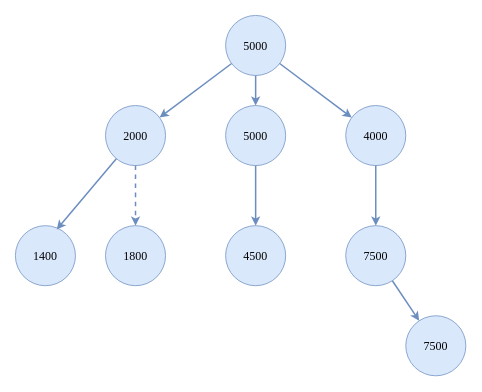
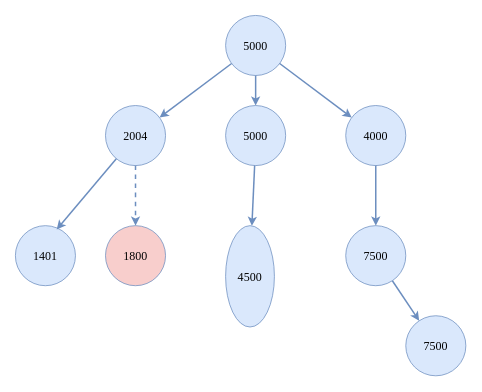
  <mxCell id="0" />
  <mxCell id="1" parent="0" />
  <mxCell id="2" value="5000" style="ellipse;whiteSpace=wrap;html=1;aspect=fixed;rounded=1;shadow=0;strokeColor=#6c8ebf;strokeWidth=1;fontFamily=Ubuntu;fontSize=16;fontStyle=0;fillColor=#dae8fc;" vertex="1" parent="1"><mxGeometry x="300" y="20" width="80" height="80" as="geometry" /></mxCell>
- <mxCell id="3" value="2000" style="ellipse;whiteSpace=wrap;html=1;aspect=fixed;rounded=1;shadow=0;strokeColor=#6c8ebf;strokeWidth=1;fontFamily=Ubuntu;fontSize=16;fontStyle=0;fillColor=#dae8fc;" vertex="1" parent="1"><mxGeometry x="140" y="140" width="80" height="80" as="geometry" /></mxCell>
+ <mxCell id="3" value="2004" style="ellipse;whiteSpace=wrap;html=1;aspect=fixed;rounded=1;shadow=0;strokeColor=#6c8ebf;strokeWidth=1;fontFamily=Ubuntu;fontSize=16;fontStyle=0;fillColor=#dae8fc;" vertex="1" parent="1"><mxGeometry x="140" y="140" width="80" height="80" as="geometry" /></mxCell>
  <mxCell id="4" value="5000" style="ellipse;whiteSpace=wrap;html=1;aspect=fixed;rounded=1;shadow=0;strokeColor=#6c8ebf;strokeWidth=1;fontFamily=Ubuntu;fontSize=16;fontStyle=0;fillColor=#dae8fc;" vertex="1" parent="1"><mxGeometry x="300" y="140" width="80" height="80" as="geometry" /></mxCell>
  <mxCell id="5" value="4000" style="ellipse;whiteSpace=wrap;html=1;aspect=fixed;rounded=1;shadow=0;strokeColor=#6c8ebf;strokeWidth=1;fontFamily=Ubuntu;fontSize=16;fontStyle=0;fillColor=#dae8fc;" vertex="1" parent="1"><mxGeometry x="460" y="140" width="80" height="80" as="geometry" /></mxCell>
  <mxCell id="6" value="" style="endArrow=classic;html=1;rounded=1;shadow=0;strokeColor=#6c8ebf;strokeWidth=2;fontFamily=Ubuntu;fontSize=14;fontStyle=0;fillColor=#dae8fc;" edge="1" parent="1" source="2" target="5"><mxGeometry width="50" height="50" relative="1" as="geometry"><mxPoint x="340" y="230" as="sourcePoint" /><mxPoint x="390" y="180" as="targetPoint" /></mxGeometry></mxCell>
  <mxCell id="7" value="" style="endArrow=classic;html=1;rounded=1;shadow=0;strokeColor=#6c8ebf;strokeWidth=2;fontFamily=Ubuntu;fontSize=14;fontStyle=0;fillColor=#dae8fc;" edge="1" parent="1" source="2" target="3"><mxGeometry width="50" height="50" relative="1" as="geometry"><mxPoint x="340" y="230" as="sourcePoint" /><mxPoint x="390" y="180" as="targetPoint" /></mxGeometry></mxCell>
  <mxCell id="8" value="" style="endArrow=classic;html=1;rounded=1;shadow=0;strokeColor=#6c8ebf;strokeWidth=2;fontFamily=Ubuntu;fontSize=14;fontStyle=0;fillColor=#dae8fc;exitX=0.5;exitY=1;exitDx=0;exitDy=0;" edge="1" parent="1" source="2" target="4"><mxGeometry width="50" height="50" relative="1" as="geometry"><mxPoint x="340" y="230" as="sourcePoint" /><mxPoint x="390" y="180" as="targetPoint" /></mxGeometry></mxCell>
- <mxCell id="9" value="1400" style="ellipse;whiteSpace=wrap;html=1;aspect=fixed;rounded=1;shadow=0;strokeColor=#6c8ebf;strokeWidth=1;fontFamily=Ubuntu;fontSize=16;fontStyle=0;fillColor=#dae8fc;" vertex="1" parent="1"><mxGeometry x="20" y="300" width="80" height="80" as="geometry" /></mxCell>
- <mxCell id="10" value="1800" style="ellipse;whiteSpace=wrap;html=1;aspect=fixed;rounded=1;shadow=0;strokeColor=#6c8ebf;strokeWidth=1;fontFamily=Ubuntu;fontSize=16;fontStyle=0;fillColor=#dae8fc;" vertex="1" parent="1"><mxGeometry x="140" y="300" width="80" height="80" as="geometry" /></mxCell>
+ <mxCell id="9" value="1401" style="ellipse;whiteSpace=wrap;html=1;aspect=fixed;rounded=1;shadow=0;strokeColor=#6c8ebf;strokeWidth=1;fontFamily=Ubuntu;fontSize=16;fontStyle=0;fillColor=#dae8fc;" vertex="1" parent="1"><mxGeometry x="20" y="300" width="80" height="80" as="geometry" /></mxCell>
+ <mxCell id="10" value="1800" style="ellipse;whiteSpace=wrap;html=1;aspect=fixed;rounded=1;shadow=0;strokeColor=#6c8ebf;strokeWidth=1;fontFamily=Ubuntu;fontSize=16;fontStyle=0;fillColor=#f8cecc;" vertex="1" parent="1"><mxGeometry x="140" y="300" width="80" height="80" as="geometry" /></mxCell>
  <mxCell id="11" value="" style="endArrow=classic;html=1;rounded=1;shadow=0;strokeColor=#6c8ebf;strokeWidth=2;fontFamily=Ubuntu;fontSize=14;fontStyle=0;fillColor=#dae8fc;entryX=0.5;entryY=0;entryDx=0;entryDy=0;dashed=1;" edge="1" parent="1" source="3" target="10"><mxGeometry width="50" height="50" relative="1" as="geometry"><mxPoint x="340" y="230" as="sourcePoint" /><mxPoint x="390" y="180" as="targetPoint" /></mxGeometry></mxCell>
  <mxCell id="12" value="" style="endArrow=classic;html=1;rounded=1;shadow=0;strokeColor=#6c8ebf;strokeWidth=2;fontFamily=Ubuntu;fontSize=14;fontStyle=0;fillColor=#dae8fc;entryX=0.688;entryY=0.063;entryDx=0;entryDy=0;entryPerimeter=0;" edge="1" parent="1" source="3" target="9"><mxGeometry width="50" height="50" relative="1" as="geometry"><mxPoint x="190" y="230" as="sourcePoint" /><mxPoint x="190" y="310" as="targetPoint" /></mxGeometry></mxCell>
- <mxCell id="13" value="4500" style="ellipse;whiteSpace=wrap;html=1;aspect=fixed;rounded=1;shadow=0;strokeColor=#6c8ebf;strokeWidth=1;fontFamily=Ubuntu;fontSize=16;fontStyle=0;fillColor=#dae8fc;" vertex="1" parent="1"><mxGeometry x="300" y="300" width="80" height="80" as="geometry" /></mxCell>
+ <mxCell id="13" value="4500" style="ellipse;whiteSpace=wrap;html=1;aspect=fixed;rounded=1;shadow=0;strokeColor=#6c8ebf;strokeWidth=1;fontFamily=Ubuntu;fontSize=16;fontStyle=0;fillColor=#dae8fc;" vertex="1" parent="1"><mxGeometry x="300" y="300" width="65" height="135" as="geometry" /></mxCell>
  <mxCell id="14" value="" style="endArrow=classic;html=1;rounded=1;shadow=0;strokeColor=#6c8ebf;strokeWidth=2;fontFamily=Ubuntu;fontSize=14;fontStyle=0;fillColor=#dae8fc;" edge="1" parent="1" source="4" target="13"><mxGeometry width="50" height="50" relative="1" as="geometry"><mxPoint x="190" y="230" as="sourcePoint" /><mxPoint x="190" y="310" as="targetPoint" /></mxGeometry></mxCell>
  <mxCell id="15" value="7500" style="ellipse;whiteSpace=wrap;html=1;aspect=fixed;rounded=1;shadow=0;strokeColor=#6c8ebf;strokeWidth=1;fontFamily=Ubuntu;fontSize=16;fontStyle=0;fillColor=#dae8fc;" vertex="1" parent="1"><mxGeometry x="460" y="300" width="80" height="80" as="geometry" /></mxCell>
  <mxCell id="16" value="" style="endArrow=classic;html=1;rounded=1;shadow=0;strokeColor=#6c8ebf;strokeWidth=2;fontFamily=Ubuntu;fontSize=14;fontStyle=0;fillColor=#dae8fc;" edge="1" parent="1" source="5" target="15"><mxGeometry width="50" height="50" relative="1" as="geometry"><mxPoint x="350" y="230" as="sourcePoint" /><mxPoint x="350" y="310" as="targetPoint" /></mxGeometry></mxCell>
  <mxCell id="17" value="7500" style="ellipse;whiteSpace=wrap;html=1;aspect=fixed;rounded=1;shadow=0;strokeColor=#6c8ebf;strokeWidth=1;fontFamily=Ubuntu;fontSize=16;fontStyle=0;fillColor=#dae8fc;" vertex="1" parent="1"><mxGeometry x="540" y="420" width="80" height="80" as="geometry" /></mxCell>
  <mxCell id="18" value="" style="endArrow=classic;html=1;rounded=1;shadow=0;strokeColor=#6c8ebf;strokeWidth=2;fontFamily=Ubuntu;fontSize=14;fontStyle=0;fillColor=#dae8fc;" edge="1" parent="1" source="15" target="17"><mxGeometry width="50" height="50" relative="1" as="geometry"><mxPoint x="350" y="230" as="sourcePoint" /><mxPoint x="350" y="310" as="targetPoint" /></mxGeometry></mxCell>
